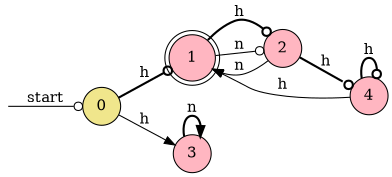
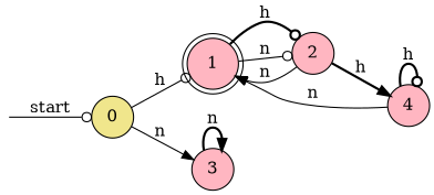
  digraph {
    rankdir=LR
    node [shape=circle style=filled fillcolor=lightpink]
    edge [arrowhead=odot style=solid]
    __start [shape=point style=invis fillcolor=""]
    0 [fillcolor=khaki]
    1 [shape=doublecircle]
    3
    2
    4
    __start -> 0 [label=start]
-   0 -> 1 [label=h style=bold]
-   0 -> 3 [arrowhead=normal label=h]
+   0 -> 1 [label=h]
+   0 -> 3 [arrowhead=normal label=n]
    1 -> 2 [label=h style=bold]
    1 -> 2 [label=n]
    3 -> 3 [arrowhead=normal label=n style=bold]
    2 -> 1 [arrowhead=normal label=n]
-   2 -> 4 [label=h style=bold]
-   4 -> 1 [arrowhead=normal label=h]
+   2 -> 4 [arrowhead=normal label=h style=bold]
+   4 -> 1 [arrowhead=normal label=n]
    4 -> 4 [label=h style=bold]
  }
